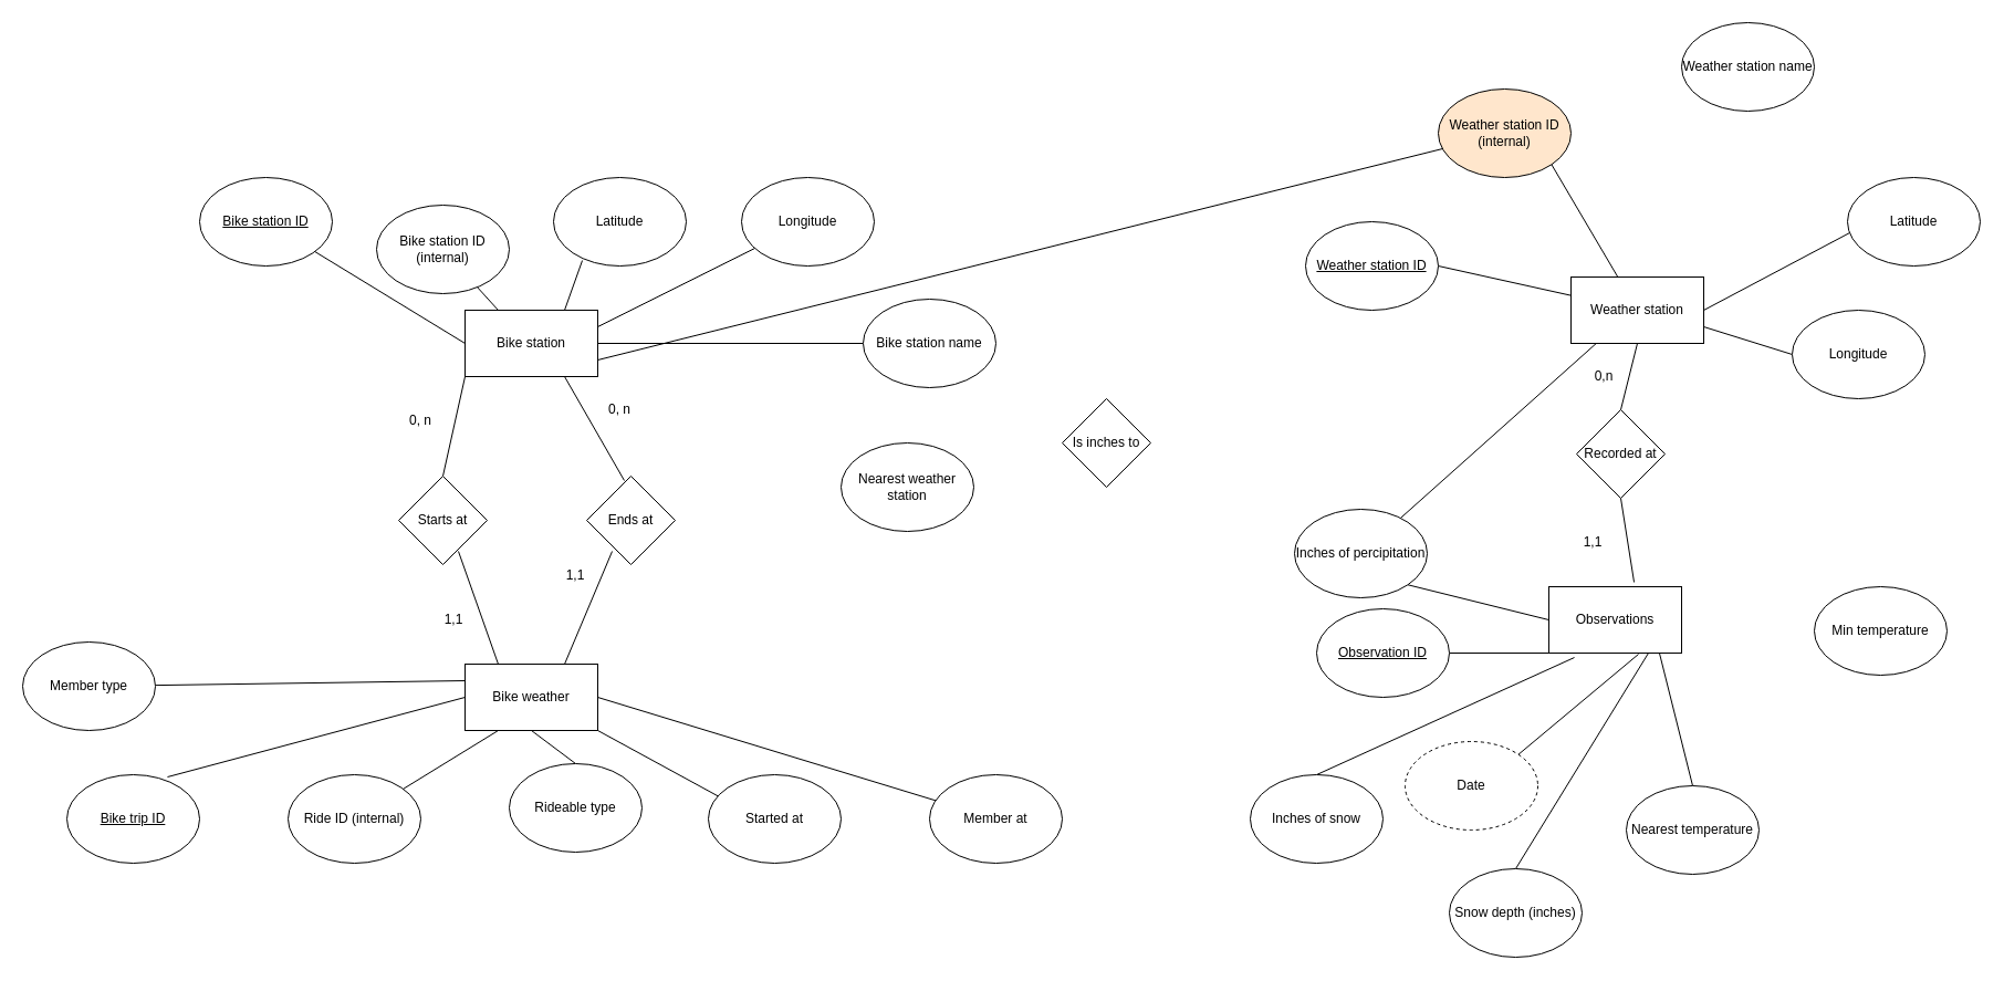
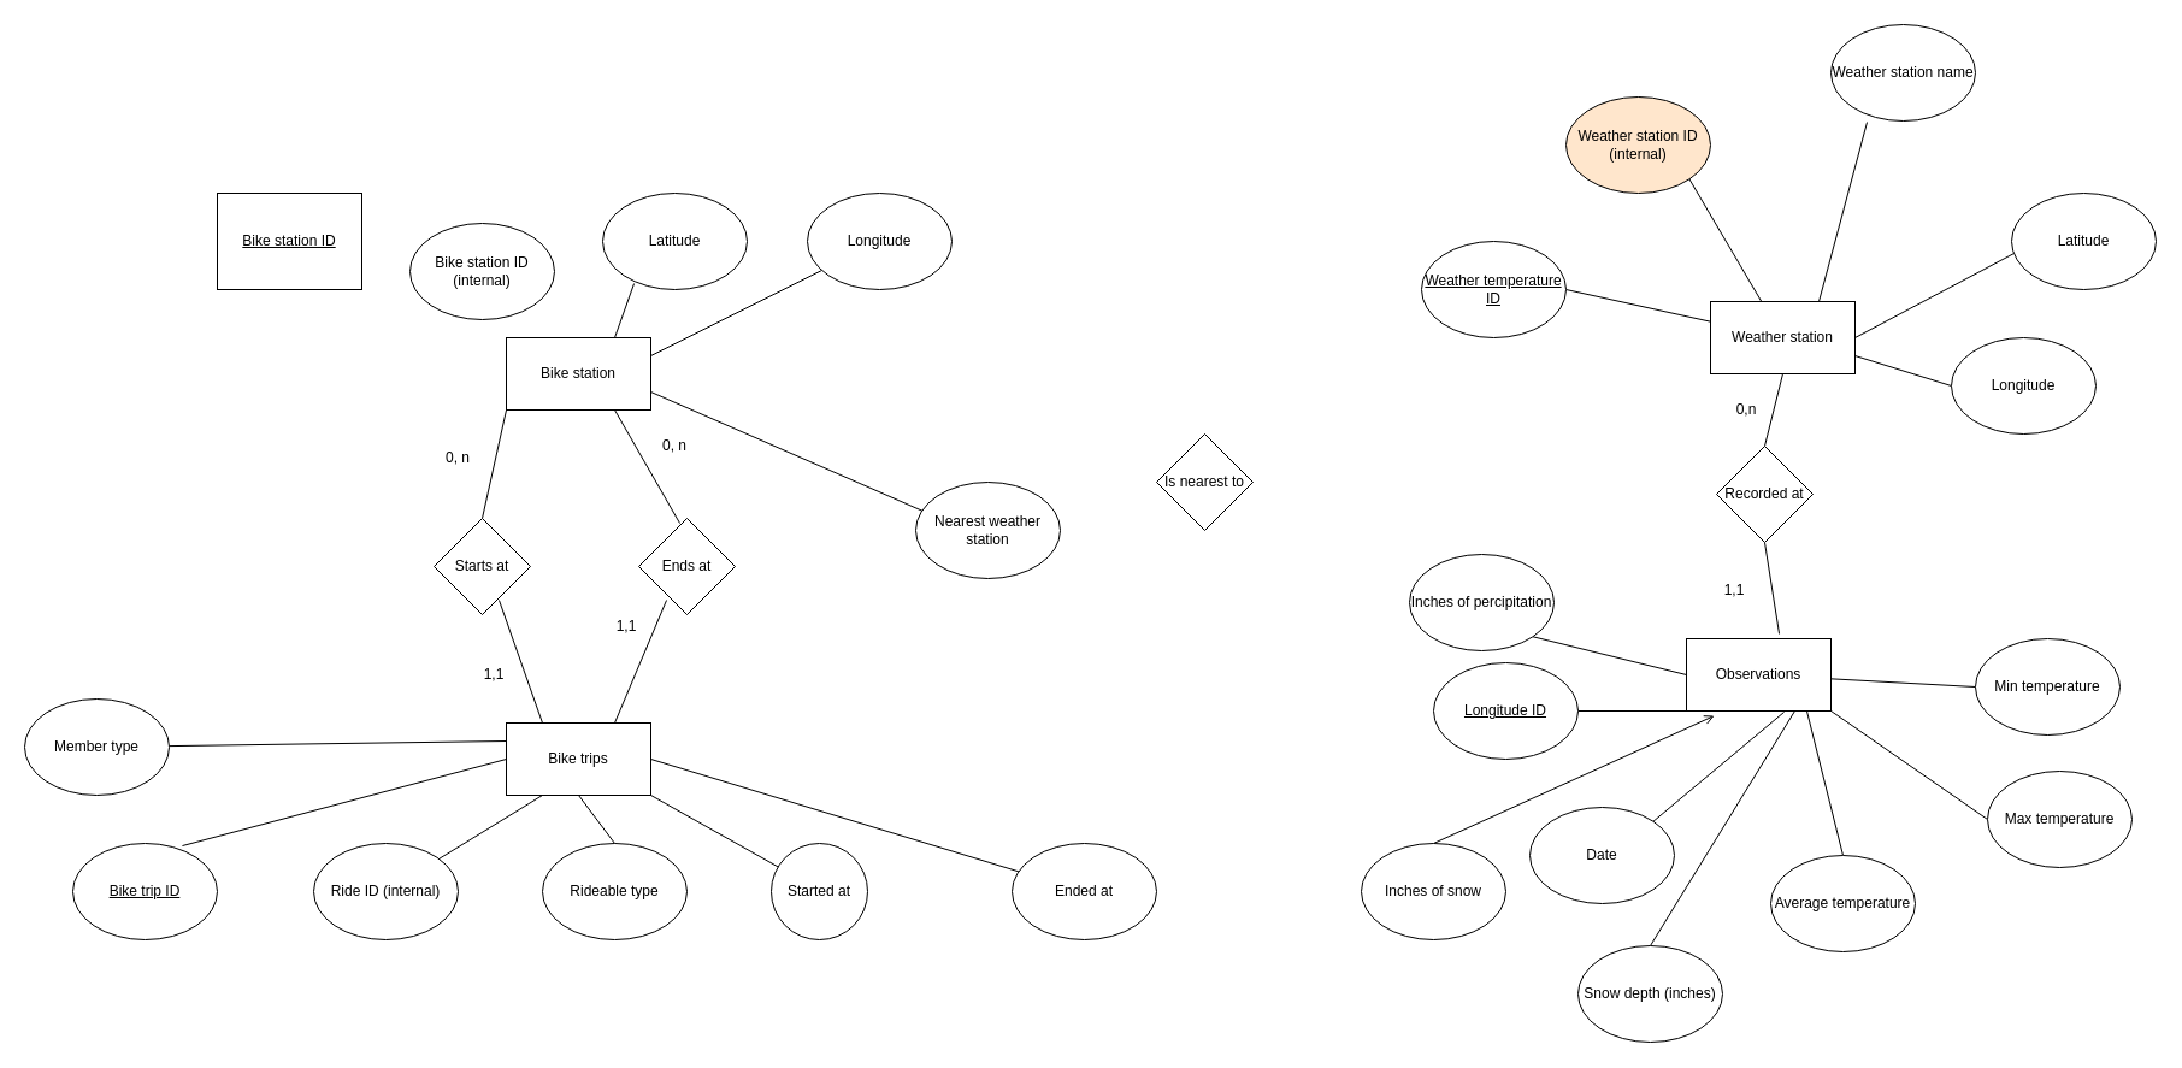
  <mxCell id="0" />
  <mxCell id="1" parent="0" />
  <mxCell id="2" style="rounded=0;orthogonalLoop=1;jettySize=auto;html=1;exitX=1;exitY=0.25;exitDx=0;exitDy=0;endArrow=none;endFill=0;" edge="1" parent="1" source="10" target="23"><mxGeometry relative="1" as="geometry" /></mxCell>
  <mxCell id="3" style="edgeStyle=none;rounded=0;orthogonalLoop=1;jettySize=auto;html=1;exitX=0.75;exitY=0;exitDx=0;exitDy=0;entryX=0.217;entryY=0.938;entryDx=0;entryDy=0;entryPerimeter=0;endArrow=none;endFill=0;" edge="1" parent="1" source="10" target="20"><mxGeometry relative="1" as="geometry" /></mxCell>
- <mxCell id="4" style="edgeStyle=none;rounded=0;orthogonalLoop=1;jettySize=auto;html=1;exitX=0.25;exitY=0;exitDx=0;exitDy=0;endArrow=none;endFill=0;" edge="1" parent="1" source="10" target="22"><mxGeometry relative="1" as="geometry" /></mxCell>
- <mxCell id="5" style="edgeStyle=none;rounded=0;orthogonalLoop=1;jettySize=auto;html=1;exitX=0;exitY=0.5;exitDx=0;exitDy=0;endArrow=none;endFill=0;" edge="1" parent="1" source="10" target="21"><mxGeometry relative="1" as="geometry" /></mxCell>
  <mxCell id="6" style="edgeStyle=none;rounded=0;orthogonalLoop=1;jettySize=auto;html=1;exitX=0;exitY=1;exitDx=0;exitDy=0;entryX=0.5;entryY=0;entryDx=0;entryDy=0;endArrow=none;endFill=0;" edge="1" parent="1" source="10" target="30"><mxGeometry relative="1" as="geometry" /></mxCell>
  <mxCell id="7" style="edgeStyle=none;rounded=0;orthogonalLoop=1;jettySize=auto;html=1;exitX=0.75;exitY=1;exitDx=0;exitDy=0;entryX=0.425;entryY=0.05;entryDx=0;entryDy=0;entryPerimeter=0;endArrow=none;endFill=0;" edge="1" parent="1" source="10" target="31"><mxGeometry relative="1" as="geometry" /></mxCell>
- <mxCell id="8" style="edgeStyle=none;rounded=0;orthogonalLoop=1;jettySize=auto;html=1;exitX=1;exitY=0.5;exitDx=0;exitDy=0;entryX=0;entryY=0.5;entryDx=0;entryDy=0;endArrow=none;endFill=0;" edge="1" parent="1" source="10" target="36"><mxGeometry relative="1" as="geometry" /></mxCell>
- <mxCell id="9" style="edgeStyle=none;rounded=0;orthogonalLoop=1;jettySize=auto;html=1;exitX=1;exitY=0.75;exitDx=0;exitDy=0;endArrow=none;endFill=0;" edge="1" parent="1" source="10" target="46"><mxGeometry relative="1" as="geometry" /></mxCell>
+ <mxCell id="9" style="edgeStyle=none;rounded=0;orthogonalLoop=1;jettySize=auto;html=1;exitX=1;exitY=0.75;exitDx=0;exitDy=0;entryX=0.05;entryY=0.3;entryDx=0;entryDy=0;entryPerimeter=0;endArrow=none;endFill=0;" edge="1" parent="1" source="10" target="70"><mxGeometry relative="1" as="geometry" /></mxCell>
  <mxCell id="10" value="Bike station" style="rounded=0;whiteSpace=wrap;html=1;" vertex="1" parent="1"><mxGeometry x="420" y="280" width="120" height="60" as="geometry" /></mxCell>
  <mxCell id="11" style="edgeStyle=none;rounded=0;orthogonalLoop=1;jettySize=auto;html=1;exitX=0;exitY=0.5;exitDx=0;exitDy=0;entryX=0.758;entryY=0.025;entryDx=0;entryDy=0;entryPerimeter=0;endArrow=none;endFill=0;" edge="1" parent="1" source="19" target="24"><mxGeometry relative="1" as="geometry" /></mxCell>
  <mxCell id="12" style="edgeStyle=none;rounded=0;orthogonalLoop=1;jettySize=auto;html=1;exitX=0.25;exitY=1;exitDx=0;exitDy=0;endArrow=none;endFill=0;" edge="1" parent="1" source="19" target="25"><mxGeometry relative="1" as="geometry" /></mxCell>
  <mxCell id="13" style="edgeStyle=none;rounded=0;orthogonalLoop=1;jettySize=auto;html=1;exitX=0.5;exitY=1;exitDx=0;exitDy=0;entryX=0.5;entryY=0;entryDx=0;entryDy=0;endArrow=none;endFill=0;" edge="1" parent="1" source="19" target="26"><mxGeometry relative="1" as="geometry" /></mxCell>
  <mxCell id="14" style="edgeStyle=none;rounded=0;orthogonalLoop=1;jettySize=auto;html=1;exitX=1;exitY=1;exitDx=0;exitDy=0;entryX=0.083;entryY=0.25;entryDx=0;entryDy=0;entryPerimeter=0;endArrow=none;endFill=0;" edge="1" parent="1" source="19" target="27"><mxGeometry relative="1" as="geometry" /></mxCell>
  <mxCell id="15" style="edgeStyle=none;rounded=0;orthogonalLoop=1;jettySize=auto;html=1;exitX=1;exitY=0.5;exitDx=0;exitDy=0;endArrow=none;endFill=0;" edge="1" parent="1" source="19" target="28"><mxGeometry relative="1" as="geometry" /></mxCell>
  <mxCell id="16" style="edgeStyle=none;rounded=0;orthogonalLoop=1;jettySize=auto;html=1;exitX=0;exitY=0.25;exitDx=0;exitDy=0;endArrow=none;endFill=0;" edge="1" parent="1" source="19" target="29"><mxGeometry relative="1" as="geometry" /></mxCell>
  <mxCell id="17" style="edgeStyle=none;rounded=0;orthogonalLoop=1;jettySize=auto;html=1;exitX=0.25;exitY=0;exitDx=0;exitDy=0;entryX=0.675;entryY=0.85;entryDx=0;entryDy=0;entryPerimeter=0;endArrow=none;endFill=0;" edge="1" parent="1" source="19" target="30"><mxGeometry relative="1" as="geometry" /></mxCell>
  <mxCell id="18" style="edgeStyle=none;rounded=0;orthogonalLoop=1;jettySize=auto;html=1;exitX=0.75;exitY=0;exitDx=0;exitDy=0;entryX=0.288;entryY=0.85;entryDx=0;entryDy=0;entryPerimeter=0;endArrow=none;endFill=0;" edge="1" parent="1" source="19" target="31"><mxGeometry relative="1" as="geometry" /></mxCell>
- <mxCell id="19" value="Bike weather" style="rounded=0;whiteSpace=wrap;html=1;" vertex="1" parent="1"><mxGeometry x="420" y="600" width="120" height="60" as="geometry" /></mxCell>
+ <mxCell id="19" value="Bike trips" style="rounded=0;whiteSpace=wrap;html=1;" vertex="1" parent="1"><mxGeometry x="420" y="600" width="120" height="60" as="geometry" /></mxCell>
  <mxCell id="20" value="Latitude" style="ellipse;whiteSpace=wrap;html=1;" vertex="1" parent="1"><mxGeometry x="500" y="160" width="120" height="80" as="geometry" /></mxCell>
- <mxCell id="21" value="&lt;u&gt;Bike station ID&lt;/u&gt;" style="ellipse;whiteSpace=wrap;html=1;" vertex="1" parent="1"><mxGeometry x="180" y="160" width="120" height="80" as="geometry" /></mxCell>
+ <mxCell id="21" value="&lt;u&gt;Bike station ID&lt;/u&gt;" style="whiteSpace=wrap;html=1;rounded=0;" vertex="1" parent="1"><mxGeometry x="180" y="160" width="120" height="80" as="geometry" /></mxCell>
  <mxCell id="22" value="Bike station ID (internal)" style="ellipse;whiteSpace=wrap;html=1;" vertex="1" parent="1"><mxGeometry x="340" y="185" width="120" height="80" as="geometry" /></mxCell>
  <mxCell id="23" value="Longitude" style="ellipse;whiteSpace=wrap;html=1;" vertex="1" parent="1"><mxGeometry x="670" y="160" width="120" height="80" as="geometry" /></mxCell>
  <mxCell id="24" value="&lt;u&gt;Bike trip ID&lt;/u&gt;" style="ellipse;whiteSpace=wrap;html=1;" vertex="1" parent="1"><mxGeometry x="60" y="700" width="120" height="80" as="geometry" /></mxCell>
  <mxCell id="25" value="Ride ID (internal)" style="ellipse;whiteSpace=wrap;html=1;" vertex="1" parent="1"><mxGeometry x="260" y="700" width="120" height="80" as="geometry" /></mxCell>
- <mxCell id="26" value="Rideable type" style="ellipse;whiteSpace=wrap;html=1;" vertex="1" parent="1"><mxGeometry x="460" y="690" width="120" height="80" as="geometry" /></mxCell>
- <mxCell id="27" value="Started at" style="ellipse;whiteSpace=wrap;html=1;" vertex="1" parent="1"><mxGeometry x="640" y="700" width="120" height="80" as="geometry" /></mxCell>
- <mxCell id="28" value="Member at" style="ellipse;whiteSpace=wrap;html=1;" vertex="1" parent="1"><mxGeometry x="840" y="700" width="120" height="80" as="geometry" /></mxCell>
+ <mxCell id="26" value="Rideable type" style="ellipse;whiteSpace=wrap;html=1;" vertex="1" parent="1"><mxGeometry x="450" y="700" width="120" height="80" as="geometry" /></mxCell>
+ <mxCell id="27" value="Started at" style="ellipse;whiteSpace=wrap;html=1;" vertex="1" parent="1"><mxGeometry x="640" y="700" width="80" height="80" as="geometry" /></mxCell>
+ <mxCell id="28" value="Ended at" style="ellipse;whiteSpace=wrap;html=1;" vertex="1" parent="1"><mxGeometry x="840" y="700" width="120" height="80" as="geometry" /></mxCell>
  <mxCell id="29" value="Member type" style="ellipse;whiteSpace=wrap;html=1;" vertex="1" parent="1"><mxGeometry x="20" y="580" width="120" height="80" as="geometry" /></mxCell>
  <mxCell id="30" value="Starts at" style="rhombus;whiteSpace=wrap;html=1;" vertex="1" parent="1"><mxGeometry x="360" y="430" width="80" height="80" as="geometry" /></mxCell>
  <mxCell id="31" value="Ends at" style="rhombus;whiteSpace=wrap;html=1;" vertex="1" parent="1"><mxGeometry x="530" y="430" width="80" height="80" as="geometry" /></mxCell>
  <mxCell id="32" value="1,1" style="text;html=1;strokeColor=none;fillColor=none;align=center;verticalAlign=middle;whiteSpace=wrap;rounded=0;" vertex="1" parent="1"><mxGeometry x="500" y="510" width="40" height="20" as="geometry" /></mxCell>
  <mxCell id="33" value="1,1" style="text;html=1;strokeColor=none;fillColor=none;align=center;verticalAlign=middle;whiteSpace=wrap;rounded=0;" vertex="1" parent="1"><mxGeometry x="390" y="550" width="40" height="20" as="geometry" /></mxCell>
  <mxCell id="34" value="0, n" style="text;html=1;strokeColor=none;fillColor=none;align=center;verticalAlign=middle;whiteSpace=wrap;rounded=0;" vertex="1" parent="1"><mxGeometry x="360" y="370" width="40" height="20" as="geometry" /></mxCell>
  <mxCell id="35" value="0, n" style="text;html=1;strokeColor=none;fillColor=none;align=center;verticalAlign=middle;whiteSpace=wrap;rounded=0;" vertex="1" parent="1"><mxGeometry x="540" y="360" width="40" height="20" as="geometry" /></mxCell>
- <mxCell id="36" value="Bike station name" style="ellipse;whiteSpace=wrap;html=1;" vertex="1" parent="1"><mxGeometry x="780" y="270" width="120" height="80" as="geometry" /></mxCell>
- <mxCell id="37" style="edgeStyle=none;rounded=0;orthogonalLoop=1;jettySize=auto;html=1;exitX=0.75;exitY=0;exitDx=0;exitDy=0;endArrow=none;endFill=0;" edge="1" parent="1" source="41" target="61"><mxGeometry relative="1" as="geometry" /></mxCell>
+ <mxCell id="37" style="edgeStyle=none;rounded=0;orthogonalLoop=1;jettySize=auto;html=1;exitX=0.75;exitY=0;exitDx=0;exitDy=0;entryX=0.25;entryY=1.013;entryDx=0;entryDy=0;entryPerimeter=0;endArrow=none;endFill=0;" edge="1" parent="1" source="41" target="47"><mxGeometry relative="1" as="geometry" /></mxCell>
  <mxCell id="38" style="edgeStyle=none;rounded=0;orthogonalLoop=1;jettySize=auto;html=1;exitX=1;exitY=0.5;exitDx=0;exitDy=0;entryX=0.017;entryY=0.625;entryDx=0;entryDy=0;entryPerimeter=0;endArrow=none;endFill=0;" edge="1" parent="1" source="41" target="48"><mxGeometry relative="1" as="geometry" /></mxCell>
  <mxCell id="39" style="edgeStyle=none;rounded=0;orthogonalLoop=1;jettySize=auto;html=1;exitX=1;exitY=0.75;exitDx=0;exitDy=0;entryX=0;entryY=0.5;entryDx=0;entryDy=0;endArrow=none;endFill=0;" edge="1" parent="1" source="41" target="49"><mxGeometry relative="1" as="geometry" /></mxCell>
  <mxCell id="40" style="edgeStyle=none;rounded=0;orthogonalLoop=1;jettySize=auto;html=1;exitX=0.5;exitY=1;exitDx=0;exitDy=0;entryX=0.5;entryY=0;entryDx=0;entryDy=0;endArrow=none;endFill=0;" edge="1" parent="1" source="41" target="67"><mxGeometry relative="1" as="geometry" /></mxCell>
  <mxCell id="41" value="Weather station" style="rounded=0;whiteSpace=wrap;html=1;" vertex="1" parent="1"><mxGeometry x="1420" y="250" width="120" height="60" as="geometry" /></mxCell>
  <mxCell id="42" value="Observations" style="rounded=0;whiteSpace=wrap;html=1;" vertex="1" parent="1"><mxGeometry x="1400" y="530" width="120" height="60" as="geometry" /></mxCell>
  <mxCell id="43" style="edgeStyle=none;rounded=0;orthogonalLoop=1;jettySize=auto;html=1;exitX=1;exitY=0.5;exitDx=0;exitDy=0;endArrow=none;endFill=0;" edge="1" parent="1" source="44" target="41"><mxGeometry relative="1" as="geometry" /></mxCell>
- <mxCell id="44" value="&lt;u&gt;Weather station ID&lt;/u&gt;" style="ellipse;whiteSpace=wrap;html=1;" vertex="1" parent="1"><mxGeometry x="1180" width="120" height="80" as="geometry" y="200" /></mxCell>
+ <mxCell id="44" value="&lt;u&gt;Weather temperature ID&lt;/u&gt;" style="ellipse;whiteSpace=wrap;html=1;" vertex="1" parent="1"><mxGeometry x="1180" width="120" height="80" as="geometry" y="200" /></mxCell>
  <mxCell id="45" style="edgeStyle=none;rounded=0;orthogonalLoop=1;jettySize=auto;html=1;exitX=1;exitY=1;exitDx=0;exitDy=0;endArrow=none;endFill=0;" edge="1" parent="1" source="46" target="41"><mxGeometry relative="1" as="geometry"><mxPoint x="1450" y="240" as="targetPoint" /></mxGeometry></mxCell>
  <mxCell id="46" value="Weather station ID (internal)" style="ellipse;whiteSpace=wrap;html=1;fillColor=#ffe6cc;" vertex="1" parent="1"><mxGeometry x="1300" y="80" width="120" height="80" as="geometry" /></mxCell>
  <mxCell id="47" value="Weather station name" style="ellipse;whiteSpace=wrap;html=1;" vertex="1" parent="1"><mxGeometry x="1520" y="20" width="120" height="80" as="geometry" /></mxCell>
  <mxCell id="48" value="Latitude" style="ellipse;whiteSpace=wrap;html=1;" vertex="1" parent="1"><mxGeometry x="1670" y="160" width="120" height="80" as="geometry" /></mxCell>
  <mxCell id="49" value="Longitude" style="ellipse;whiteSpace=wrap;html=1;" vertex="1" parent="1"><mxGeometry x="1620" y="280" width="120" height="80" as="geometry" /></mxCell>
  <mxCell id="50" style="edgeStyle=none;rounded=0;orthogonalLoop=1;jettySize=auto;html=1;exitX=1;exitY=0.5;exitDx=0;exitDy=0;entryX=0;entryY=1;entryDx=0;entryDy=0;endArrow=none;endFill=0;" edge="1" parent="1" source="51" target="42"><mxGeometry relative="1" as="geometry" /></mxCell>
- <mxCell id="51" value="&lt;u&gt;Observation ID&lt;/u&gt;" style="ellipse;whiteSpace=wrap;html=1;" vertex="1" parent="1"><mxGeometry x="1190" y="550" width="120" height="80" as="geometry" /></mxCell>
+ <mxCell id="51" value="&lt;u&gt;Longitude ID&lt;/u&gt;" style="ellipse;whiteSpace=wrap;html=1;" vertex="1" parent="1"><mxGeometry x="1190" y="550" width="120" height="80" as="geometry" /></mxCell>
  <mxCell id="52" style="edgeStyle=none;rounded=0;orthogonalLoop=1;jettySize=auto;html=1;exitX=1;exitY=0;exitDx=0;exitDy=0;entryX=0.675;entryY=1.017;entryDx=0;entryDy=0;entryPerimeter=0;endArrow=none;endFill=0;" edge="1" parent="1" source="53" target="42"><mxGeometry relative="1" as="geometry" /></mxCell>
- <mxCell id="53" value="Date" style="ellipse;whiteSpace=wrap;html=1;dashed=1;" vertex="1" parent="1"><mxGeometry x="1270" y="670" width="120" height="80" as="geometry" /></mxCell>
+ <mxCell id="53" value="Date" style="ellipse;whiteSpace=wrap;html=1;" vertex="1" parent="1"><mxGeometry x="1270" y="670" width="120" height="80" as="geometry" /></mxCell>
  <mxCell id="54" style="edgeStyle=none;rounded=0;orthogonalLoop=1;jettySize=auto;html=1;exitX=0.5;exitY=0;exitDx=0;exitDy=0;entryX=0.833;entryY=1;entryDx=0;entryDy=0;entryPerimeter=0;endArrow=none;endFill=0;" edge="1" parent="1" source="55" target="42"><mxGeometry relative="1" as="geometry" /></mxCell>
- <mxCell id="55" value="Nearest temperature" style="ellipse;whiteSpace=wrap;html=1;" vertex="1" parent="1"><mxGeometry x="1470" y="710" width="120" height="80" as="geometry" /></mxCell>
+ <mxCell id="55" value="Average temperature" style="ellipse;whiteSpace=wrap;html=1;" vertex="1" parent="1"><mxGeometry x="1470" y="710" width="120" height="80" as="geometry" /></mxCell>
+ <mxCell id="56" style="edgeStyle=none;rounded=0;orthogonalLoop=1;jettySize=auto;html=1;exitX=0;exitY=0.5;exitDx=0;exitDy=0;entryX=1;entryY=1;entryDx=0;entryDy=0;endArrow=none;endFill=0;" edge="1" parent="1" source="57" target="42"><mxGeometry relative="1" as="geometry" /></mxCell>
+ <mxCell id="57" value="Max temperature" style="ellipse;whiteSpace=wrap;html=1;" vertex="1" parent="1"><mxGeometry x="1650" y="640" width="120" height="80" as="geometry" /></mxCell>
+ <mxCell id="58" style="edgeStyle=none;rounded=0;orthogonalLoop=1;jettySize=auto;html=1;exitX=0;exitY=0.5;exitDx=0;exitDy=0;endArrow=none;endFill=0;" edge="1" parent="1" source="59" target="42"><mxGeometry relative="1" as="geometry" /></mxCell>
  <mxCell id="59" value="Min temperature" style="ellipse;whiteSpace=wrap;html=1;" vertex="1" parent="1"><mxGeometry x="1640" y="530" width="120" height="80" as="geometry" /></mxCell>
  <mxCell id="60" style="edgeStyle=none;rounded=0;orthogonalLoop=1;jettySize=auto;html=1;exitX=1;exitY=1;exitDx=0;exitDy=0;entryX=0;entryY=0.5;entryDx=0;entryDy=0;endArrow=none;endFill=0;" edge="1" parent="1" source="61" target="42"><mxGeometry relative="1" as="geometry" /></mxCell>
  <mxCell id="61" value="Inches of percipitation" style="ellipse;whiteSpace=wrap;html=1;" vertex="1" parent="1"><mxGeometry x="1170" y="460" width="120" height="80" as="geometry" /></mxCell>
- <mxCell id="62" style="edgeStyle=none;rounded=0;orthogonalLoop=1;jettySize=auto;html=1;exitX=0.5;exitY=0;exitDx=0;exitDy=0;entryX=0.192;entryY=1.067;entryDx=0;entryDy=0;entryPerimeter=0;endArrow=none;endFill=0;" edge="1" parent="1" source="63" target="42"><mxGeometry relative="1" as="geometry" /></mxCell>
+ <mxCell id="62" style="edgeStyle=none;rounded=0;orthogonalLoop=1;jettySize=auto;html=1;exitX=0.5;exitY=0;exitDx=0;exitDy=0;entryX=0.192;entryY=1.067;entryDx=0;entryDy=0;entryPerimeter=0;endArrow=open;endFill=0;" edge="1" parent="1" source="63" target="42"><mxGeometry relative="1" as="geometry" /></mxCell>
  <mxCell id="63" value="Inches of snow" style="ellipse;whiteSpace=wrap;html=1;" vertex="1" parent="1"><mxGeometry x="1130" y="700" width="120" height="80" as="geometry" /></mxCell>
  <mxCell id="64" style="edgeStyle=none;rounded=0;orthogonalLoop=1;jettySize=auto;html=1;exitX=0.5;exitY=0;exitDx=0;exitDy=0;entryX=0.75;entryY=1;entryDx=0;entryDy=0;endArrow=none;endFill=0;" edge="1" parent="1" source="65" target="42"><mxGeometry relative="1" as="geometry" /></mxCell>
  <mxCell id="65" value="Snow depth (inches)" style="ellipse;whiteSpace=wrap;html=1;" vertex="1" parent="1"><mxGeometry x="1310" y="785" width="120" height="80" as="geometry" /></mxCell>
  <mxCell id="66" style="edgeStyle=none;rounded=0;orthogonalLoop=1;jettySize=auto;html=1;exitX=0.5;exitY=1;exitDx=0;exitDy=0;endArrow=none;endFill=0;entryX=0.642;entryY=-0.067;entryDx=0;entryDy=0;entryPerimeter=0;" edge="1" parent="1" source="67" target="42"><mxGeometry relative="1" as="geometry"><mxPoint x="1490" y="520" as="targetPoint" /></mxGeometry></mxCell>
  <mxCell id="67" value="Recorded at" style="rhombus;whiteSpace=wrap;html=1;" vertex="1" parent="1"><mxGeometry x="1425" y="370" width="80" height="80" as="geometry" /></mxCell>
  <mxCell id="68" value="0,n" style="text;html=1;strokeColor=none;fillColor=none;align=center;verticalAlign=middle;whiteSpace=wrap;rounded=0;" vertex="1" parent="1"><mxGeometry x="1430" y="330" width="40" height="20" as="geometry" /></mxCell>
  <mxCell id="69" value="1,1" style="text;html=1;strokeColor=none;fillColor=none;align=center;verticalAlign=middle;whiteSpace=wrap;rounded=0;" vertex="1" parent="1"><mxGeometry x="1420" y="480" width="40" height="20" as="geometry" /></mxCell>
  <mxCell id="70" value="Nearest weather station" style="ellipse;whiteSpace=wrap;html=1;" vertex="1" parent="1"><mxGeometry x="760" y="400" width="120" height="80" as="geometry" /></mxCell>
- <mxCell id="71" value="Is inches to" style="rhombus;whiteSpace=wrap;html=1;" vertex="1" parent="1"><mxGeometry x="960" y="360" width="80" height="80" as="geometry" /></mxCell>
+ <mxCell id="71" value="Is nearest to" style="rhombus;whiteSpace=wrap;html=1;" vertex="1" parent="1"><mxGeometry x="960" y="360" width="80" height="80" as="geometry" /></mxCell>
